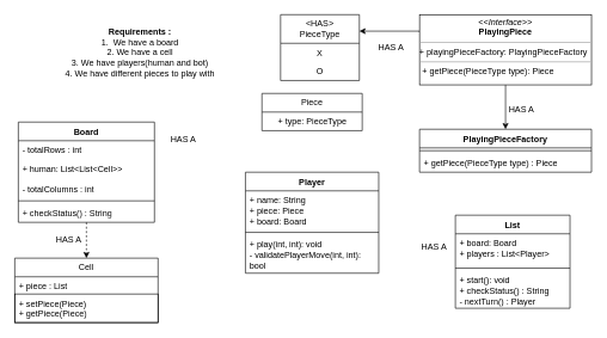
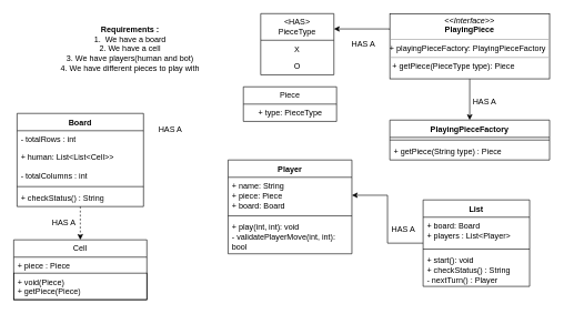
  <mxCell id="0" />
  <mxCell id="1" parent="0" />
  <mxCell id="2" value="&lt;b&gt;Requirements :&lt;/b&gt;&lt;br&gt;1.&amp;nbsp; We have a board&lt;br&gt;2. We have a cell&lt;br&gt;3. We have players(human and bot)&lt;br&gt;4. We have different pieces to play with&lt;br&gt;&amp;nbsp;" style="text;strokeColor=none;align=center;fillColor=default;html=1;verticalAlign=middle;whiteSpace=wrap;rounded=0;" parent="1" vertex="1"><mxGeometry x="25" y="30" width="340" height="100" as="geometry" /></mxCell>
  <mxCell id="3" style="edgeStyle=orthogonalEdgeStyle;rounded=0;orthogonalLoop=1;jettySize=auto;html=1;exitX=0.5;exitY=1;exitDx=0;exitDy=0;dashed=1;" parent="1" source="4" target="10" edge="1"><mxGeometry relative="1" as="geometry" /></mxCell>
  <mxCell id="4" value="Board" style="swimlane;fontStyle=1;align=center;verticalAlign=top;childLayout=stackLayout;horizontal=1;startSize=26;horizontalStack=0;resizeParent=1;resizeParentMax=0;resizeLast=0;collapsible=1;marginBottom=0;whiteSpace=wrap;html=1;" parent="1" vertex="1"><mxGeometry x="25" y="170" width="190" height="140" as="geometry" /></mxCell>
  <mxCell id="5" value="- totalRows : int" style="text;strokeColor=none;fillColor=none;align=left;verticalAlign=top;spacingLeft=4;spacingRight=4;overflow=hidden;rotatable=0;points=[[0,0.5],[1,0.5]];portConstraint=eastwest;whiteSpace=wrap;html=1;" parent="4" vertex="1"><mxGeometry y="26" width="190" height="26" as="geometry" /></mxCell>
  <mxCell id="6" value="+ human: List&amp;lt;List&amp;lt;Cell&amp;gt;&amp;gt;" style="text;strokeColor=none;fillColor=none;align=left;verticalAlign=top;spacingLeft=4;spacingRight=4;overflow=hidden;rotatable=0;points=[[0,0.5],[1,0.5]];portConstraint=eastwest;whiteSpace=wrap;html=1;" parent="4" vertex="1"><mxGeometry y="52" width="190" height="28" as="geometry" /></mxCell>
  <mxCell id="7" value="- totalColumns : int" style="text;strokeColor=none;fillColor=none;align=left;verticalAlign=top;spacingLeft=4;spacingRight=4;overflow=hidden;rotatable=0;points=[[0,0.5],[1,0.5]];portConstraint=eastwest;whiteSpace=wrap;html=1;" parent="4" vertex="1"><mxGeometry y="80" width="190" height="26" as="geometry" /></mxCell>
  <mxCell id="8" value="" style="line;strokeWidth=1;fillColor=none;align=left;verticalAlign=middle;spacingTop=-1;spacingLeft=3;spacingRight=3;rotatable=0;labelPosition=right;points=[];portConstraint=eastwest;strokeColor=inherit;" parent="4" vertex="1"><mxGeometry y="106" width="190" height="8" as="geometry" /></mxCell>
  <mxCell id="9" value="+ checkStatus() : String" style="text;strokeColor=none;fillColor=none;align=left;verticalAlign=top;spacingLeft=4;spacingRight=4;overflow=hidden;rotatable=0;points=[[0,0.5],[1,0.5]];portConstraint=eastwest;whiteSpace=wrap;html=1;" parent="4" vertex="1"><mxGeometry y="114" width="190" height="26" as="geometry" /></mxCell>
  <mxCell id="10" value="Cell" style="swimlane;fontStyle=0;childLayout=stackLayout;horizontal=1;startSize=26;fillColor=none;horizontalStack=0;resizeParent=1;resizeParentMax=0;resizeLast=0;collapsible=1;marginBottom=0;whiteSpace=wrap;html=1;" parent="1" vertex="1"><mxGeometry x="20" y="360" width="200" height="90" as="geometry" /></mxCell>
- <mxCell id="11" value="+ piece : List" style="text;strokeColor=none;fillColor=none;align=left;verticalAlign=top;spacingLeft=4;spacingRight=4;overflow=hidden;rotatable=0;points=[[0,0.5],[1,0.5]];portConstraint=eastwest;whiteSpace=wrap;html=1;" parent="10" vertex="1"><mxGeometry y="26" width="200" height="24" as="geometry" /></mxCell>
- <mxCell id="12" value="&lt;div&gt;+ setPiece(Piece)&lt;/div&gt;&lt;div&gt;+ getPiece(Piece)&lt;/div&gt;" style="text;strokeColor=default;fillColor=none;align=left;verticalAlign=top;spacingLeft=4;spacingRight=4;overflow=hidden;rotatable=0;points=[[0,0.5],[1,0.5]];portConstraint=eastwest;whiteSpace=wrap;html=1;" parent="10" vertex="1"><mxGeometry y="50" width="200" height="40" as="geometry" /></mxCell>
+ <mxCell id="11" value="+ piece : Piece" style="text;strokeColor=none;fillColor=none;align=left;verticalAlign=top;spacingLeft=4;spacingRight=4;overflow=hidden;rotatable=0;points=[[0,0.5],[1,0.5]];portConstraint=eastwest;whiteSpace=wrap;html=1;" parent="10" vertex="1"><mxGeometry y="26" width="200" height="24" as="geometry" /></mxCell>
+ <mxCell id="12" value="&lt;div&gt;+ void(Piece)&lt;/div&gt;&lt;div&gt;+ getPiece(Piece)&lt;/div&gt;" style="text;strokeColor=default;fillColor=none;align=left;verticalAlign=top;spacingLeft=4;spacingRight=4;overflow=hidden;rotatable=0;points=[[0,0.5],[1,0.5]];portConstraint=eastwest;whiteSpace=wrap;html=1;" parent="10" vertex="1"><mxGeometry y="50" width="200" height="40" as="geometry" /></mxCell>
  <mxCell id="13" style="edgeStyle=orthogonalEdgeStyle;rounded=0;orthogonalLoop=1;jettySize=auto;html=1;exitX=0;exitY=0.25;exitDx=0;exitDy=0;entryX=1;entryY=0.25;entryDx=0;entryDy=0;" parent="1" source="15" target="16" edge="1"><mxGeometry relative="1" as="geometry"><Array as="points"><mxPoint x="585" y="43" /></Array></mxGeometry></mxCell>
  <mxCell id="14" style="edgeStyle=orthogonalEdgeStyle;rounded=0;orthogonalLoop=1;jettySize=auto;html=1;entryX=0.5;entryY=0;entryDx=0;entryDy=0;" parent="1" source="15" target="21" edge="1"><mxGeometry relative="1" as="geometry" /></mxCell>
  <mxCell id="15" value="&lt;p style=&quot;margin:0px;margin-top:4px;text-align:center;&quot;&gt;&lt;i&gt;&amp;lt;&amp;lt;Interface&amp;gt;&amp;gt;&lt;/i&gt;&lt;br&gt;&lt;b&gt;PlayingPiece&lt;/b&gt;&lt;/p&gt;&lt;hr size=&quot;1&quot;&gt;&lt;p style=&quot;margin:0px;margin-left:4px;&quot;&gt;&lt;/p&gt;+ playingPieceFactory:&amp;nbsp;&lt;span style=&quot;background-color: initial;&quot;&gt;PlayingPieceFactory&lt;/span&gt;&lt;br&gt;&lt;hr size=&quot;1&quot;&gt;&lt;p style=&quot;margin:0px;margin-left:4px;&quot;&gt;+ getPiece(PieceType type): Piece&lt;br&gt;&lt;/p&gt;" style="verticalAlign=top;align=left;overflow=fill;fontSize=12;fontFamily=Helvetica;html=1;whiteSpace=wrap;" parent="1" vertex="1"><mxGeometry x="585" y="20" width="240" height="98" as="geometry" /></mxCell>
  <mxCell id="16" value="&amp;lt;HAS&amp;gt;&lt;br&gt;PieceType" style="swimlane;fontStyle=0;childLayout=stackLayout;horizontal=1;startSize=40;fillColor=none;horizontalStack=0;resizeParent=1;resizeParentMax=0;resizeLast=0;collapsible=1;marginBottom=0;whiteSpace=wrap;html=1;" parent="1" vertex="1"><mxGeometry x="391" y="20" width="110" height="92" as="geometry" /></mxCell>
  <mxCell id="17" value="X" style="text;strokeColor=none;fillColor=none;align=center;verticalAlign=top;spacingLeft=4;spacingRight=4;overflow=hidden;rotatable=0;points=[[0,0.5],[1,0.5]];portConstraint=eastwest;whiteSpace=wrap;html=1;" parent="16" vertex="1"><mxGeometry y="40" width="110" height="26" as="geometry" /></mxCell>
  <mxCell id="18" value="O" style="text;strokeColor=none;fillColor=none;align=center;verticalAlign=top;spacingLeft=4;spacingRight=4;overflow=hidden;rotatable=0;points=[[0,0.5],[1,0.5]];portConstraint=eastwest;whiteSpace=wrap;html=1;" parent="16" vertex="1"><mxGeometry y="66" width="110" height="26" as="geometry" /></mxCell>
  <mxCell id="19" value="Piece" style="swimlane;fontStyle=0;childLayout=stackLayout;horizontal=1;startSize=26;fillColor=none;horizontalStack=0;resizeParent=1;resizeParentMax=0;resizeLast=0;collapsible=1;marginBottom=0;whiteSpace=wrap;html=1;" parent="1" vertex="1"><mxGeometry x="365" y="130" width="140" height="52" as="geometry" /></mxCell>
  <mxCell id="20" value="+ type: PieceType" style="text;html=1;align=center;verticalAlign=middle;resizable=0;points=[];autosize=1;strokeColor=none;fillColor=none;" parent="19" vertex="1"><mxGeometry y="26" width="140" height="26" as="geometry" /></mxCell>
  <mxCell id="21" value="PlayingPieceFactory" style="swimlane;fontStyle=1;align=center;verticalAlign=top;childLayout=stackLayout;horizontal=1;startSize=26;horizontalStack=0;resizeParent=1;resizeParentMax=0;resizeLast=0;collapsible=1;marginBottom=0;whiteSpace=wrap;html=1;" parent="1" vertex="1"><mxGeometry x="585" y="180" width="240" height="60" as="geometry" /></mxCell>
  <mxCell id="22" value="" style="line;strokeWidth=1;fillColor=none;align=left;verticalAlign=middle;spacingTop=-1;spacingLeft=3;spacingRight=3;rotatable=0;labelPosition=right;points=[];portConstraint=eastwest;strokeColor=inherit;" parent="21" vertex="1"><mxGeometry y="26" width="240" height="8" as="geometry" /></mxCell>
- <mxCell id="23" value="+ getPiece(PieceType type) : Piece" style="text;strokeColor=none;fillColor=none;align=left;verticalAlign=top;spacingLeft=4;spacingRight=4;overflow=hidden;rotatable=0;points=[[0,0.5],[1,0.5]];portConstraint=eastwest;whiteSpace=wrap;html=1;" parent="21" vertex="1"><mxGeometry y="34" width="240" height="26" as="geometry" /></mxCell>
+ <mxCell id="23" value="+ getPiece(String type) : Piece" style="text;strokeColor=none;fillColor=none;align=left;verticalAlign=top;spacingLeft=4;spacingRight=4;overflow=hidden;rotatable=0;points=[[0,0.5],[1,0.5]];portConstraint=eastwest;whiteSpace=wrap;html=1;" parent="21" vertex="1"><mxGeometry y="34" width="240" height="26" as="geometry" /></mxCell>
  <mxCell id="24" value="Player" style="swimlane;fontStyle=1;align=center;verticalAlign=top;childLayout=stackLayout;horizontal=1;startSize=26;horizontalStack=0;resizeParent=1;resizeParentMax=0;resizeLast=0;collapsible=1;marginBottom=0;whiteSpace=wrap;html=1;" parent="1" vertex="1"><mxGeometry x="342" y="240" width="186" height="141" as="geometry" /></mxCell>
  <mxCell id="25" value="+ name: String&lt;br&gt;&lt;div&gt;+ piece: Piece&lt;/div&gt;&lt;div&gt;+ board: Board&lt;br&gt;&lt;/div&gt;" style="text;strokeColor=none;fillColor=none;align=left;verticalAlign=top;spacingLeft=4;spacingRight=4;overflow=hidden;rotatable=0;points=[[0,0.5],[1,0.5]];portConstraint=eastwest;whiteSpace=wrap;html=1;" parent="24" vertex="1"><mxGeometry y="26" width="186" height="54" as="geometry" /></mxCell>
  <mxCell id="26" value="" style="line;strokeWidth=1;fillColor=none;align=left;verticalAlign=middle;spacingTop=-1;spacingLeft=3;spacingRight=3;rotatable=0;labelPosition=right;points=[];portConstraint=eastwest;strokeColor=inherit;" parent="24" vertex="1"><mxGeometry y="80" width="186" height="8" as="geometry" /></mxCell>
  <mxCell id="27" value="&lt;div&gt;+ play(int, int): void&lt;/div&gt;&lt;div&gt;- validatePlayerMove(int, int): bool&lt;br&gt;&lt;/div&gt;" style="text;strokeColor=none;fillColor=none;align=left;verticalAlign=top;spacingLeft=4;spacingRight=4;overflow=hidden;rotatable=0;points=[[0,0.5],[1,0.5]];portConstraint=eastwest;whiteSpace=wrap;html=1;" parent="24" vertex="1"><mxGeometry y="88" width="186" height="53" as="geometry" /></mxCell>
+ <mxCell id="28" style="edgeStyle=orthogonalEdgeStyle;rounded=0;orthogonalLoop=1;jettySize=auto;html=1;exitX=0;exitY=0.5;exitDx=0;exitDy=0;entryX=1;entryY=0.5;entryDx=0;entryDy=0;" parent="1" source="29" target="25" edge="1"><mxGeometry relative="1" as="geometry" /></mxCell>
  <mxCell id="29" value="List" style="swimlane;fontStyle=1;align=center;verticalAlign=top;childLayout=stackLayout;horizontal=1;startSize=26;horizontalStack=0;resizeParent=1;resizeParentMax=0;resizeLast=0;collapsible=1;marginBottom=0;whiteSpace=wrap;html=1;" parent="1" vertex="1"><mxGeometry x="635" y="300" width="160" height="130" as="geometry" /></mxCell>
  <mxCell id="30" value="+ board: Board&lt;br&gt;+ players : List&amp;lt;Player&amp;gt;" style="text;strokeColor=none;fillColor=none;align=left;verticalAlign=top;spacingLeft=4;spacingRight=4;overflow=hidden;rotatable=0;points=[[0,0.5],[1,0.5]];portConstraint=eastwest;whiteSpace=wrap;html=1;" parent="29" vertex="1"><mxGeometry y="26" width="160" height="44" as="geometry" /></mxCell>
  <mxCell id="31" value="" style="line;strokeWidth=1;fillColor=none;align=left;verticalAlign=middle;spacingTop=-1;spacingLeft=3;spacingRight=3;rotatable=0;labelPosition=right;points=[];portConstraint=eastwest;strokeColor=inherit;" parent="29" vertex="1"><mxGeometry y="70" width="160" height="8" as="geometry" /></mxCell>
  <mxCell id="32" value="+ start(): void&lt;br&gt;&lt;div&gt;+ checkStatus() : String&lt;/div&gt;&lt;div&gt;- nextTurn() : Player&lt;br&gt;&lt;/div&gt;" style="text;strokeColor=none;fillColor=none;align=left;verticalAlign=top;spacingLeft=4;spacingRight=4;overflow=hidden;rotatable=0;points=[[0,0.5],[1,0.5]];portConstraint=eastwest;whiteSpace=wrap;html=1;" parent="29" vertex="1"><mxGeometry y="78" width="160" height="52" as="geometry" /></mxCell>
  <mxCell id="33" value="HAS A" style="text;html=1;align=center;verticalAlign=middle;resizable=0;points=[];autosize=1;strokeColor=none;fillColor=none;" parent="1" vertex="1"><mxGeometry x="225" y="180" width="60" height="30" as="geometry" /></mxCell>
  <mxCell id="34" value="HAS A" style="text;html=1;align=center;verticalAlign=middle;resizable=0;points=[];autosize=1;strokeColor=none;fillColor=none;" parent="1" vertex="1"><mxGeometry x="65" y="320" width="60" height="30" as="geometry" /></mxCell>
  <mxCell id="35" value="HAS A" style="text;html=1;align=center;verticalAlign=middle;resizable=0;points=[];autosize=1;strokeColor=none;fillColor=none;" parent="1" vertex="1"><mxGeometry x="515" y="51" width="60" height="30" as="geometry" /></mxCell>
  <mxCell id="36" value="HAS A" style="text;html=1;align=center;verticalAlign=middle;resizable=0;points=[];autosize=1;strokeColor=none;fillColor=none;" parent="1" vertex="1"><mxGeometry x="697" y="138" width="60" height="30" as="geometry" /></mxCell>
  <mxCell id="37" value="HAS A" style="text;html=1;align=center;verticalAlign=middle;resizable=0;points=[];autosize=1;strokeColor=none;fillColor=none;" parent="1" vertex="1"><mxGeometry x="575" y="330" width="60" height="30" as="geometry" /></mxCell>
